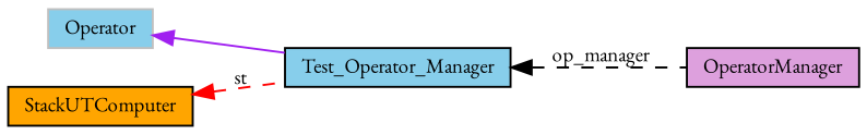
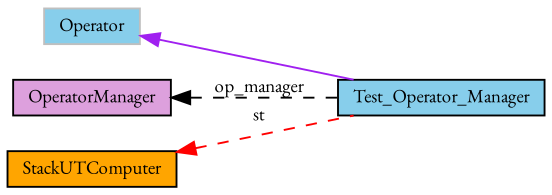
  digraph {
    fontname="EB Garamond"
    rankdir=LR
    node [color=black fillcolor=skyblue fontname="EB Garamond" fontsize=10 shape=record style=filled]
    edge [dir=back fontname="EB Garamond" fontsize=10 labelfontname=Helvetica labelfontsize=10 style=dashed]
    n1 [fontcolor=black height=0.2 label=Test_Operator_Manager width=0.4]
    n2 [color=grey75 height=0.2 label=Operator width=0.4]
    n3 [fillcolor=plum height=0.2 label=OperatorManager width=0.4]
    n4 [fillcolor=orange height=0.2 label=StackUTComputer width=0.4]
    n2 -> n1 [color=purple style=solid]
-   n1 -> n3 [color=black label=" op_manager"]
+   n3 -> n1 [color=black label=" op_manager"]
    n4 -> n1 [color=red label=" st"]
  }
